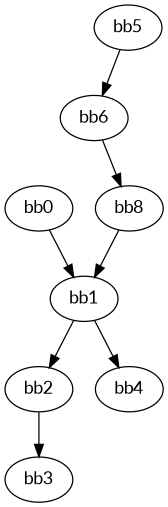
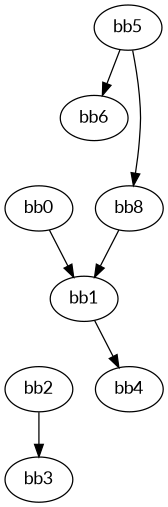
  digraph {
    fontname=Lato
    node [fontname=Lato]
    edge [fontname=Lato]
    n1 [label=bb0]
    n2 [label=bb1]
    n3 [label=bb2]
    n4 [label=bb4]
    n5 [label=bb3]
    n6 [label=bb5]
    n7 [label=bb6]
    n8 [label=bb8]
    n1 -> n2
-   n2 -> n3
    n2 -> n4
    n3 -> n5
    n6 -> n7
-   n7 -> n8
+   n6 -> n8
    n8 -> n2
  }
